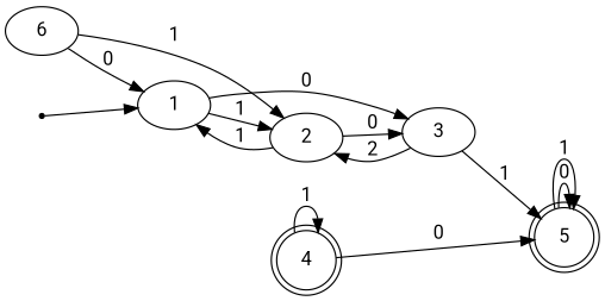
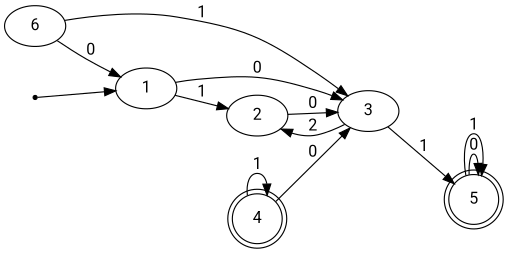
  digraph {
    fontname=Roboto
    rankdir=LR
    node [fontname=Roboto shape=oval]
    edge [fontname=Roboto]
    _qi [shape=point]
    1
    2
    3
    4 [shape=doublecircle]
    5 [shape=doublecircle]
    6
    _qi -> 1
    1 -> 2 [label=1]
    1 -> 3 [label=0]
-   2 -> 1 [label=1]
    2 -> 3 [label=0]
    3 -> 2 [label=2]
    3 -> 5 [label=1]
    4 -> 4 [label=1]
-   4 -> 5 [label=0]
+   4 -> 3 [label=0]
    5 -> 5 [label=0]
    5 -> 5 [label=1]
    6 -> 1 [label=0]
-   6 -> 2 [label=1]
+   6 -> 3 [label=1]
  }
